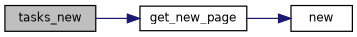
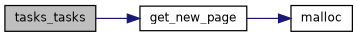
  digraph {
    rankdir=LR
    node [color=black fillcolor=white fontname=Helvetica fontsize=10 shape=record style=filled]
    edge [color=midnightblue fontname=Helvetica fontsize=10 labelfontname=Helvetica labelfontsize=10 style=solid]
-   n1 [fillcolor=grey75 fontcolor=black height=0.2 label=tasks_new width=0.4]
+   n1 [fillcolor=grey75 fontcolor=black height=0.2 label=tasks_tasks width=0.4]
    n2 [height=0.2 label=get_new_page width=0.4]
-   n3 [height=0.2 label=new width=0.4]
+   n3 [height=0.2 label=malloc width=0.4]
    n1 -> n2
    n2 -> n3
  }
